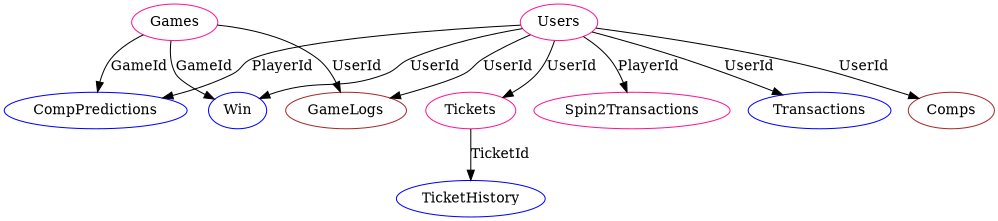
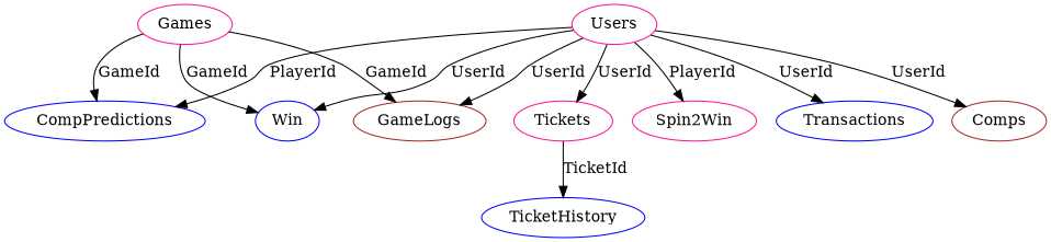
  digraph {
    node [color=deeppink]
    n1 [label=Users]
    n2 [color=blue label=Win]
    n3 [color=blue label=Transactions]
    n4 [color=brown label=GameLogs]
    n5 [color=brown label=Comps]
    n6 [color=blue label=CompPredictions]
    n7 [label=Tickets]
-   n8 [label=Spin2Transactions]
+   n8 [label=Spin2Win]
    n9 [color=blue label=TicketHistory]
    n10 [label=Games]
    n1 -> n2 [label=UserId]
    n1 -> n3 [label=UserId]
    n1 -> n4 [label=UserId]
    n1 -> n5 [label=UserId]
    n1 -> n6 [label=PlayerId]
    n1 -> n7 [label=UserId]
    n1 -> n8 [label=PlayerId]
    n7 -> n9 [label=TicketId]
    n10 -> n2 [label=GameId]
-   n10 -> n4 [label=UserId]
+   n10 -> n4 [label=GameId]
    n10 -> n6 [label=GameId]
  }
